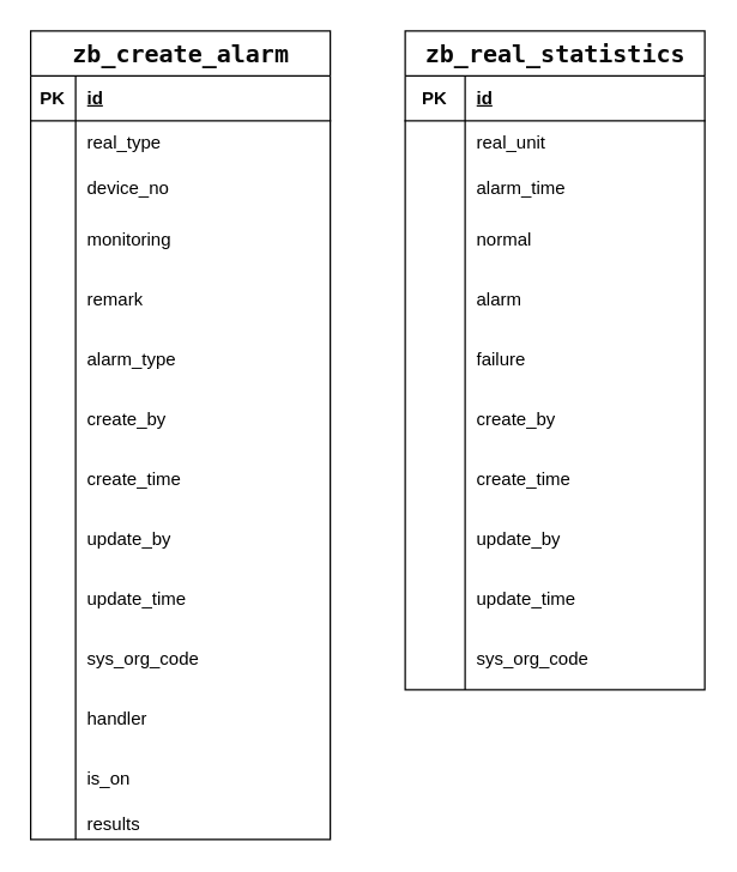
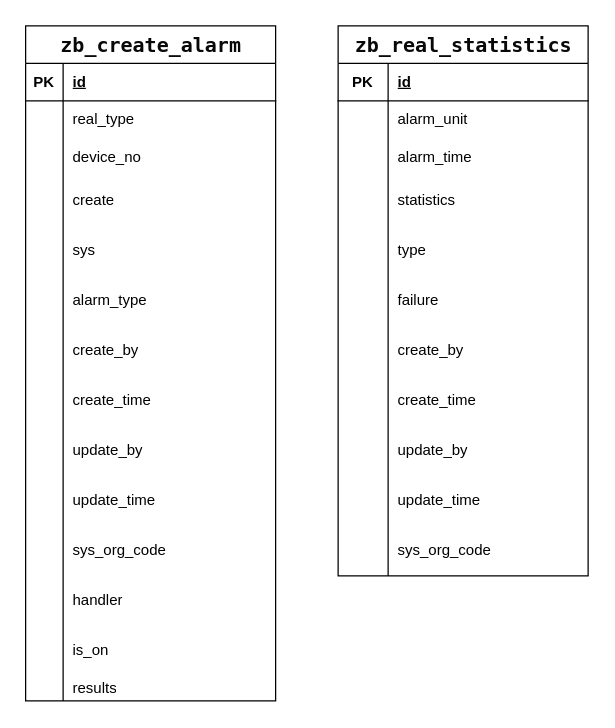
  <mxCell id="0" />
  <mxCell id="1" parent="0" />
  <mxCell id="2" value="&lt;div style=&quot;background-color: rgb(255, 255, 255); color: rgb(8, 8, 8); font-family: &amp;quot;JetBrains Mono&amp;quot;, monospace; font-size: 12pt;&quot;&gt;zb_create_alarm&lt;/div&gt;" style="shape=table;startSize=30;container=1;collapsible=1;childLayout=tableLayout;fixedRows=1;rowLines=0;fontStyle=1;align=center;resizeLast=1;html=1;" parent="1" vertex="1"><mxGeometry x="20" y="20" width="200" height="540" as="geometry"><mxRectangle x="180" y="130" width="150" height="30" as="alternateBounds" /></mxGeometry></mxCell>
  <mxCell id="3" value="" style="shape=tableRow;horizontal=0;startSize=0;swimlaneHead=0;swimlaneBody=0;fillColor=none;collapsible=0;dropTarget=0;points=[[0,0.5],[1,0.5]];portConstraint=eastwest;top=0;left=0;right=0;bottom=1;" parent="2" vertex="1"><mxGeometry y="30" width="200" height="30" as="geometry" /></mxCell>
  <mxCell id="4" value="PK" style="shape=partialRectangle;connectable=0;fillColor=none;top=0;left=0;bottom=0;right=0;fontStyle=1;overflow=hidden;whiteSpace=wrap;html=1;" parent="3" vertex="1"><mxGeometry width="30" height="30" as="geometry"><mxRectangle width="30" height="30" as="alternateBounds" /></mxGeometry></mxCell>
  <mxCell id="5" value="id" style="shape=partialRectangle;connectable=0;fillColor=none;top=0;left=0;bottom=0;right=0;align=left;spacingLeft=6;fontStyle=5;overflow=hidden;whiteSpace=wrap;html=1;" parent="3" vertex="1"><mxGeometry x="30" width="170" height="30" as="geometry"><mxRectangle width="170" height="30" as="alternateBounds" /></mxGeometry></mxCell>
  <mxCell id="6" value="" style="shape=tableRow;horizontal=0;startSize=0;swimlaneHead=0;swimlaneBody=0;fillColor=none;collapsible=0;dropTarget=0;points=[[0,0.5],[1,0.5]];portConstraint=eastwest;top=0;left=0;right=0;bottom=0;" parent="2" vertex="1"><mxGeometry y="60" width="200" height="30" as="geometry" /></mxCell>
  <mxCell id="7" value="" style="shape=partialRectangle;connectable=0;fillColor=none;top=0;left=0;bottom=0;right=0;editable=1;overflow=hidden;whiteSpace=wrap;html=1;" parent="6" vertex="1"><mxGeometry width="30" height="30" as="geometry"><mxRectangle width="30" height="30" as="alternateBounds" /></mxGeometry></mxCell>
  <mxCell id="8" value="real_type" style="shape=partialRectangle;connectable=0;fillColor=none;top=0;left=0;bottom=0;right=0;align=left;spacingLeft=6;overflow=hidden;whiteSpace=wrap;html=1;" parent="6" vertex="1"><mxGeometry x="30" width="170" height="30" as="geometry"><mxRectangle width="170" height="30" as="alternateBounds" /></mxGeometry></mxCell>
  <mxCell id="9" value="" style="shape=tableRow;horizontal=0;startSize=0;swimlaneHead=0;swimlaneBody=0;fillColor=none;collapsible=0;dropTarget=0;points=[[0,0.5],[1,0.5]];portConstraint=eastwest;top=0;left=0;right=0;bottom=0;" parent="2" vertex="1"><mxGeometry y="90" width="200" height="30" as="geometry" /></mxCell>
  <mxCell id="10" value="" style="shape=partialRectangle;connectable=0;fillColor=none;top=0;left=0;bottom=0;right=0;editable=1;overflow=hidden;whiteSpace=wrap;html=1;" parent="9" vertex="1"><mxGeometry width="30" height="30" as="geometry"><mxRectangle width="30" height="30" as="alternateBounds" /></mxGeometry></mxCell>
  <mxCell id="11" value="device_no" style="shape=partialRectangle;connectable=0;fillColor=none;top=0;left=0;bottom=0;right=0;align=left;spacingLeft=6;overflow=hidden;whiteSpace=wrap;html=1;" parent="9" vertex="1"><mxGeometry x="30" width="170" height="30" as="geometry"><mxRectangle width="170" height="30" as="alternateBounds" /></mxGeometry></mxCell>
  <mxCell id="12" value="" style="shape=tableRow;horizontal=0;startSize=0;swimlaneHead=0;swimlaneBody=0;fillColor=none;collapsible=0;dropTarget=0;points=[[0,0.5],[1,0.5]];portConstraint=eastwest;top=0;left=0;right=0;bottom=0;" parent="2" vertex="1"><mxGeometry y="120" width="200" height="40" as="geometry" /></mxCell>
  <mxCell id="13" value="" style="shape=partialRectangle;connectable=0;fillColor=none;top=0;left=0;bottom=0;right=0;editable=1;overflow=hidden;whiteSpace=wrap;html=1;" parent="12" vertex="1"><mxGeometry width="30" height="40" as="geometry"><mxRectangle width="30" height="40" as="alternateBounds" /></mxGeometry></mxCell>
- <mxCell id="14" value="monitoring" style="shape=partialRectangle;connectable=0;fillColor=none;top=0;left=0;bottom=0;right=0;align=left;spacingLeft=6;overflow=hidden;whiteSpace=wrap;html=1;" parent="12" vertex="1"><mxGeometry x="30" width="170" height="40" as="geometry"><mxRectangle width="170" height="40" as="alternateBounds" /></mxGeometry></mxCell>
+ <mxCell id="14" value="create" style="shape=partialRectangle;connectable=0;fillColor=none;top=0;left=0;bottom=0;right=0;align=left;spacingLeft=6;overflow=hidden;whiteSpace=wrap;html=1;" parent="12" vertex="1"><mxGeometry x="30" width="170" height="40" as="geometry"><mxRectangle width="170" height="40" as="alternateBounds" /></mxGeometry></mxCell>
  <mxCell id="15" value="" style="shape=tableRow;horizontal=0;startSize=0;swimlaneHead=0;swimlaneBody=0;fillColor=none;collapsible=0;dropTarget=0;points=[[0,0.5],[1,0.5]];portConstraint=eastwest;top=0;left=0;right=0;bottom=0;" parent="2" vertex="1"><mxGeometry y="160" width="200" height="40" as="geometry" /></mxCell>
  <mxCell id="16" value="" style="shape=partialRectangle;connectable=0;fillColor=none;top=0;left=0;bottom=0;right=0;editable=1;overflow=hidden;whiteSpace=wrap;html=1;" parent="15" vertex="1"><mxGeometry width="30" height="40" as="geometry"><mxRectangle width="30" height="40" as="alternateBounds" /></mxGeometry></mxCell>
- <mxCell id="17" value="remark" style="shape=partialRectangle;connectable=0;fillColor=none;top=0;left=0;bottom=0;right=0;align=left;spacingLeft=6;overflow=hidden;whiteSpace=wrap;html=1;" parent="15" vertex="1"><mxGeometry x="30" width="170" height="40" as="geometry"><mxRectangle width="170" height="40" as="alternateBounds" /></mxGeometry></mxCell>
+ <mxCell id="17" value="sys" style="shape=partialRectangle;connectable=0;fillColor=none;top=0;left=0;bottom=0;right=0;align=left;spacingLeft=6;overflow=hidden;whiteSpace=wrap;html=1;" parent="15" vertex="1"><mxGeometry x="30" width="170" height="40" as="geometry"><mxRectangle width="170" height="40" as="alternateBounds" /></mxGeometry></mxCell>
  <mxCell id="18" value="" style="shape=tableRow;horizontal=0;startSize=0;swimlaneHead=0;swimlaneBody=0;fillColor=none;collapsible=0;dropTarget=0;points=[[0,0.5],[1,0.5]];portConstraint=eastwest;top=0;left=0;right=0;bottom=0;" parent="2" vertex="1"><mxGeometry y="200" width="200" height="40" as="geometry" /></mxCell>
  <mxCell id="19" value="" style="shape=partialRectangle;connectable=0;fillColor=none;top=0;left=0;bottom=0;right=0;editable=1;overflow=hidden;whiteSpace=wrap;html=1;" parent="18" vertex="1"><mxGeometry width="30" height="40" as="geometry"><mxRectangle width="30" height="40" as="alternateBounds" /></mxGeometry></mxCell>
  <mxCell id="20" value="alarm_type" style="shape=partialRectangle;connectable=0;fillColor=none;top=0;left=0;bottom=0;right=0;align=left;spacingLeft=6;overflow=hidden;whiteSpace=wrap;html=1;" parent="18" vertex="1"><mxGeometry x="30" width="170" height="40" as="geometry"><mxRectangle width="170" height="40" as="alternateBounds" /></mxGeometry></mxCell>
  <mxCell id="21" value="" style="shape=tableRow;horizontal=0;startSize=0;swimlaneHead=0;swimlaneBody=0;fillColor=none;collapsible=0;dropTarget=0;points=[[0,0.5],[1,0.5]];portConstraint=eastwest;top=0;left=0;right=0;bottom=0;" parent="2" vertex="1"><mxGeometry y="240" width="200" height="40" as="geometry" /></mxCell>
  <mxCell id="22" value="" style="shape=partialRectangle;connectable=0;fillColor=none;top=0;left=0;bottom=0;right=0;editable=1;overflow=hidden;whiteSpace=wrap;html=1;" parent="21" vertex="1"><mxGeometry width="30" height="40" as="geometry"><mxRectangle width="30" height="40" as="alternateBounds" /></mxGeometry></mxCell>
  <mxCell id="23" value="create_by" style="shape=partialRectangle;connectable=0;fillColor=none;top=0;left=0;bottom=0;right=0;align=left;spacingLeft=6;overflow=hidden;whiteSpace=wrap;html=1;" parent="21" vertex="1"><mxGeometry x="30" width="170" height="40" as="geometry"><mxRectangle width="170" height="40" as="alternateBounds" /></mxGeometry></mxCell>
  <mxCell id="24" value="" style="shape=tableRow;horizontal=0;startSize=0;swimlaneHead=0;swimlaneBody=0;fillColor=none;collapsible=0;dropTarget=0;points=[[0,0.5],[1,0.5]];portConstraint=eastwest;top=0;left=0;right=0;bottom=0;" parent="2" vertex="1"><mxGeometry y="280" width="200" height="40" as="geometry" /></mxCell>
  <mxCell id="25" value="" style="shape=partialRectangle;connectable=0;fillColor=none;top=0;left=0;bottom=0;right=0;editable=1;overflow=hidden;whiteSpace=wrap;html=1;" parent="24" vertex="1"><mxGeometry width="30" height="40" as="geometry"><mxRectangle width="30" height="40" as="alternateBounds" /></mxGeometry></mxCell>
  <mxCell id="26" value="create_time" style="shape=partialRectangle;connectable=0;fillColor=none;top=0;left=0;bottom=0;right=0;align=left;spacingLeft=6;overflow=hidden;whiteSpace=wrap;html=1;" parent="24" vertex="1"><mxGeometry x="30" width="170" height="40" as="geometry"><mxRectangle width="170" height="40" as="alternateBounds" /></mxGeometry></mxCell>
  <mxCell id="27" value="" style="shape=tableRow;horizontal=0;startSize=0;swimlaneHead=0;swimlaneBody=0;fillColor=none;collapsible=0;dropTarget=0;points=[[0,0.5],[1,0.5]];portConstraint=eastwest;top=0;left=0;right=0;bottom=0;" parent="2" vertex="1"><mxGeometry y="320" width="200" height="40" as="geometry" /></mxCell>
  <mxCell id="28" value="" style="shape=partialRectangle;connectable=0;fillColor=none;top=0;left=0;bottom=0;right=0;editable=1;overflow=hidden;whiteSpace=wrap;html=1;" parent="27" vertex="1"><mxGeometry width="30" height="40" as="geometry"><mxRectangle width="30" height="40" as="alternateBounds" /></mxGeometry></mxCell>
  <mxCell id="29" value="update_by" style="shape=partialRectangle;connectable=0;fillColor=none;top=0;left=0;bottom=0;right=0;align=left;spacingLeft=6;overflow=hidden;whiteSpace=wrap;html=1;" parent="27" vertex="1"><mxGeometry x="30" width="170" height="40" as="geometry"><mxRectangle width="170" height="40" as="alternateBounds" /></mxGeometry></mxCell>
  <mxCell id="30" value="" style="shape=tableRow;horizontal=0;startSize=0;swimlaneHead=0;swimlaneBody=0;fillColor=none;collapsible=0;dropTarget=0;points=[[0,0.5],[1,0.5]];portConstraint=eastwest;top=0;left=0;right=0;bottom=0;" parent="2" vertex="1"><mxGeometry y="360" width="200" height="40" as="geometry" /></mxCell>
  <mxCell id="31" value="" style="shape=partialRectangle;connectable=0;fillColor=none;top=0;left=0;bottom=0;right=0;editable=1;overflow=hidden;whiteSpace=wrap;html=1;" parent="30" vertex="1"><mxGeometry width="30" height="40" as="geometry"><mxRectangle width="30" height="40" as="alternateBounds" /></mxGeometry></mxCell>
  <mxCell id="32" value="update_time" style="shape=partialRectangle;connectable=0;fillColor=none;top=0;left=0;bottom=0;right=0;align=left;spacingLeft=6;overflow=hidden;whiteSpace=wrap;html=1;" parent="30" vertex="1"><mxGeometry x="30" width="170" height="40" as="geometry"><mxRectangle width="170" height="40" as="alternateBounds" /></mxGeometry></mxCell>
  <mxCell id="33" value="" style="shape=tableRow;horizontal=0;startSize=0;swimlaneHead=0;swimlaneBody=0;fillColor=none;collapsible=0;dropTarget=0;points=[[0,0.5],[1,0.5]];portConstraint=eastwest;top=0;left=0;right=0;bottom=0;" parent="2" vertex="1"><mxGeometry y="400" width="200" height="40" as="geometry" /></mxCell>
  <mxCell id="34" value="" style="shape=partialRectangle;connectable=0;fillColor=none;top=0;left=0;bottom=0;right=0;editable=1;overflow=hidden;whiteSpace=wrap;html=1;" parent="33" vertex="1"><mxGeometry width="30" height="40" as="geometry"><mxRectangle width="30" height="40" as="alternateBounds" /></mxGeometry></mxCell>
  <mxCell id="35" value="sys_org_code" style="shape=partialRectangle;connectable=0;fillColor=none;top=0;left=0;bottom=0;right=0;align=left;spacingLeft=6;overflow=hidden;whiteSpace=wrap;html=1;" parent="33" vertex="1"><mxGeometry x="30" width="170" height="40" as="geometry"><mxRectangle width="170" height="40" as="alternateBounds" /></mxGeometry></mxCell>
  <mxCell id="36" value="" style="shape=tableRow;horizontal=0;startSize=0;swimlaneHead=0;swimlaneBody=0;fillColor=none;collapsible=0;dropTarget=0;points=[[0,0.5],[1,0.5]];portConstraint=eastwest;top=0;left=0;right=0;bottom=0;" parent="2" vertex="1"><mxGeometry y="440" width="200" height="40" as="geometry" /></mxCell>
  <mxCell id="37" value="" style="shape=partialRectangle;connectable=0;fillColor=none;top=0;left=0;bottom=0;right=0;editable=1;overflow=hidden;whiteSpace=wrap;html=1;" parent="36" vertex="1"><mxGeometry width="30" height="40" as="geometry"><mxRectangle width="30" height="40" as="alternateBounds" /></mxGeometry></mxCell>
  <mxCell id="38" value="handler" style="shape=partialRectangle;connectable=0;fillColor=none;top=0;left=0;bottom=0;right=0;align=left;spacingLeft=6;overflow=hidden;whiteSpace=wrap;html=1;" parent="36" vertex="1"><mxGeometry x="30" width="170" height="40" as="geometry"><mxRectangle width="170" height="40" as="alternateBounds" /></mxGeometry></mxCell>
  <mxCell id="39" value="" style="shape=tableRow;horizontal=0;startSize=0;swimlaneHead=0;swimlaneBody=0;fillColor=none;collapsible=0;dropTarget=0;points=[[0,0.5],[1,0.5]];portConstraint=eastwest;top=0;left=0;right=0;bottom=0;" parent="2" vertex="1"><mxGeometry y="480" width="200" height="40" as="geometry" /></mxCell>
  <mxCell id="40" value="" style="shape=partialRectangle;connectable=0;fillColor=none;top=0;left=0;bottom=0;right=0;editable=1;overflow=hidden;whiteSpace=wrap;html=1;" parent="39" vertex="1"><mxGeometry width="30" height="40" as="geometry"><mxRectangle width="30" height="40" as="alternateBounds" /></mxGeometry></mxCell>
  <mxCell id="41" value="is_on" style="shape=partialRectangle;connectable=0;fillColor=none;top=0;left=0;bottom=0;right=0;align=left;spacingLeft=6;overflow=hidden;whiteSpace=wrap;html=1;" parent="39" vertex="1"><mxGeometry x="30" width="170" height="40" as="geometry"><mxRectangle width="170" height="40" as="alternateBounds" /></mxGeometry></mxCell>
  <mxCell id="42" value="" style="shape=tableRow;horizontal=0;startSize=0;swimlaneHead=0;swimlaneBody=0;fillColor=none;collapsible=0;dropTarget=0;points=[[0,0.5],[1,0.5]];portConstraint=eastwest;top=0;left=0;right=0;bottom=0;" parent="2" vertex="1"><mxGeometry y="520" width="200" height="20" as="geometry" /></mxCell>
  <mxCell id="43" value="" style="shape=partialRectangle;connectable=0;fillColor=none;top=0;left=0;bottom=0;right=0;editable=1;overflow=hidden;whiteSpace=wrap;html=1;" parent="42" vertex="1"><mxGeometry width="30" height="20" as="geometry"><mxRectangle width="30" height="20" as="alternateBounds" /></mxGeometry></mxCell>
  <mxCell id="44" value="results" style="shape=partialRectangle;connectable=0;fillColor=none;top=0;left=0;bottom=0;right=0;align=left;spacingLeft=6;overflow=hidden;whiteSpace=wrap;html=1;" parent="42" vertex="1"><mxGeometry x="30" width="170" height="20" as="geometry"><mxRectangle width="170" height="20" as="alternateBounds" /></mxGeometry></mxCell>
  <mxCell id="45" value="&lt;div style=&quot;background-color: rgb(255, 255, 255); color: rgb(8, 8, 8); font-family: &amp;quot;JetBrains Mono&amp;quot;, monospace; font-size: 12pt;&quot;&gt;zb_real_statistics&lt;/div&gt;" style="shape=table;startSize=30;container=1;collapsible=1;childLayout=tableLayout;fixedRows=1;rowLines=0;fontStyle=1;align=center;resizeLast=1;html=1;" vertex="1" parent="1"><mxGeometry x="270" y="20" width="200" height="440" as="geometry"><mxRectangle x="180" y="130" width="150" height="30" as="alternateBounds" /></mxGeometry></mxCell>
  <mxCell id="46" value="" style="shape=tableRow;horizontal=0;startSize=0;swimlaneHead=0;swimlaneBody=0;fillColor=none;collapsible=0;dropTarget=0;points=[[0,0.5],[1,0.5]];portConstraint=eastwest;top=0;left=0;right=0;bottom=1;" vertex="1" parent="45"><mxGeometry y="30" width="200" height="30" as="geometry" /></mxCell>
  <mxCell id="47" value="PK" style="shape=partialRectangle;connectable=0;fillColor=none;top=0;left=0;bottom=0;right=0;fontStyle=1;overflow=hidden;whiteSpace=wrap;html=1;" vertex="1" parent="46"><mxGeometry width="40" height="30" as="geometry"><mxRectangle width="40" height="30" as="alternateBounds" /></mxGeometry></mxCell>
  <mxCell id="48" value="id" style="shape=partialRectangle;connectable=0;fillColor=none;top=0;left=0;bottom=0;right=0;align=left;spacingLeft=6;fontStyle=5;overflow=hidden;whiteSpace=wrap;html=1;" vertex="1" parent="46"><mxGeometry x="40" width="160" height="30" as="geometry"><mxRectangle width="160" height="30" as="alternateBounds" /></mxGeometry></mxCell>
  <mxCell id="49" value="" style="shape=tableRow;horizontal=0;startSize=0;swimlaneHead=0;swimlaneBody=0;fillColor=none;collapsible=0;dropTarget=0;points=[[0,0.5],[1,0.5]];portConstraint=eastwest;top=0;left=0;right=0;bottom=0;" vertex="1" parent="45"><mxGeometry y="60" width="200" height="30" as="geometry" /></mxCell>
  <mxCell id="50" value="" style="shape=partialRectangle;connectable=0;fillColor=none;top=0;left=0;bottom=0;right=0;editable=1;overflow=hidden;whiteSpace=wrap;html=1;" vertex="1" parent="49"><mxGeometry width="40" height="30" as="geometry"><mxRectangle width="40" height="30" as="alternateBounds" /></mxGeometry></mxCell>
- <mxCell id="51" value="real_unit" style="shape=partialRectangle;connectable=0;fillColor=none;top=0;left=0;bottom=0;right=0;align=left;spacingLeft=6;overflow=hidden;whiteSpace=wrap;html=1;" vertex="1" parent="49"><mxGeometry x="40" width="160" height="30" as="geometry"><mxRectangle width="160" height="30" as="alternateBounds" /></mxGeometry></mxCell>
+ <mxCell id="51" value="alarm_unit" style="shape=partialRectangle;connectable=0;fillColor=none;top=0;left=0;bottom=0;right=0;align=left;spacingLeft=6;overflow=hidden;whiteSpace=wrap;html=1;" vertex="1" parent="49"><mxGeometry x="40" width="160" height="30" as="geometry"><mxRectangle width="160" height="30" as="alternateBounds" /></mxGeometry></mxCell>
  <mxCell id="52" value="" style="shape=tableRow;horizontal=0;startSize=0;swimlaneHead=0;swimlaneBody=0;fillColor=none;collapsible=0;dropTarget=0;points=[[0,0.5],[1,0.5]];portConstraint=eastwest;top=0;left=0;right=0;bottom=0;" vertex="1" parent="45"><mxGeometry y="90" width="200" height="30" as="geometry" /></mxCell>
  <mxCell id="53" value="" style="shape=partialRectangle;connectable=0;fillColor=none;top=0;left=0;bottom=0;right=0;editable=1;overflow=hidden;whiteSpace=wrap;html=1;" vertex="1" parent="52"><mxGeometry width="40" height="30" as="geometry"><mxRectangle width="40" height="30" as="alternateBounds" /></mxGeometry></mxCell>
  <mxCell id="54" value="alarm_time" style="shape=partialRectangle;connectable=0;fillColor=none;top=0;left=0;bottom=0;right=0;align=left;spacingLeft=6;overflow=hidden;whiteSpace=wrap;html=1;" vertex="1" parent="52"><mxGeometry x="40" width="160" height="30" as="geometry"><mxRectangle width="160" height="30" as="alternateBounds" /></mxGeometry></mxCell>
  <mxCell id="55" value="" style="shape=tableRow;horizontal=0;startSize=0;swimlaneHead=0;swimlaneBody=0;fillColor=none;collapsible=0;dropTarget=0;points=[[0,0.5],[1,0.5]];portConstraint=eastwest;top=0;left=0;right=0;bottom=0;" vertex="1" parent="45"><mxGeometry y="120" width="200" height="40" as="geometry" /></mxCell>
  <mxCell id="56" value="" style="shape=partialRectangle;connectable=0;fillColor=none;top=0;left=0;bottom=0;right=0;editable=1;overflow=hidden;whiteSpace=wrap;html=1;" vertex="1" parent="55"><mxGeometry width="40" height="40" as="geometry"><mxRectangle width="40" height="40" as="alternateBounds" /></mxGeometry></mxCell>
- <mxCell id="57" value="normal" style="shape=partialRectangle;connectable=0;fillColor=none;top=0;left=0;bottom=0;right=0;align=left;spacingLeft=6;overflow=hidden;whiteSpace=wrap;html=1;" vertex="1" parent="55"><mxGeometry x="40" width="160" height="40" as="geometry"><mxRectangle width="160" height="40" as="alternateBounds" /></mxGeometry></mxCell>
+ <mxCell id="57" value="statistics" style="shape=partialRectangle;connectable=0;fillColor=none;top=0;left=0;bottom=0;right=0;align=left;spacingLeft=6;overflow=hidden;whiteSpace=wrap;html=1;" vertex="1" parent="55"><mxGeometry x="40" width="160" height="40" as="geometry"><mxRectangle width="160" height="40" as="alternateBounds" /></mxGeometry></mxCell>
  <mxCell id="58" value="" style="shape=tableRow;horizontal=0;startSize=0;swimlaneHead=0;swimlaneBody=0;fillColor=none;collapsible=0;dropTarget=0;points=[[0,0.5],[1,0.5]];portConstraint=eastwest;top=0;left=0;right=0;bottom=0;" vertex="1" parent="45"><mxGeometry y="160" width="200" height="40" as="geometry" /></mxCell>
  <mxCell id="59" value="" style="shape=partialRectangle;connectable=0;fillColor=none;top=0;left=0;bottom=0;right=0;editable=1;overflow=hidden;whiteSpace=wrap;html=1;" vertex="1" parent="58"><mxGeometry width="40" height="40" as="geometry"><mxRectangle width="40" height="40" as="alternateBounds" /></mxGeometry></mxCell>
- <mxCell id="60" value="alarm" style="shape=partialRectangle;connectable=0;fillColor=none;top=0;left=0;bottom=0;right=0;align=left;spacingLeft=6;overflow=hidden;whiteSpace=wrap;html=1;" vertex="1" parent="58"><mxGeometry x="40" width="160" height="40" as="geometry"><mxRectangle width="160" height="40" as="alternateBounds" /></mxGeometry></mxCell>
+ <mxCell id="60" value="type" style="shape=partialRectangle;connectable=0;fillColor=none;top=0;left=0;bottom=0;right=0;align=left;spacingLeft=6;overflow=hidden;whiteSpace=wrap;html=1;" vertex="1" parent="58"><mxGeometry x="40" width="160" height="40" as="geometry"><mxRectangle width="160" height="40" as="alternateBounds" /></mxGeometry></mxCell>
  <mxCell id="61" value="" style="shape=tableRow;horizontal=0;startSize=0;swimlaneHead=0;swimlaneBody=0;fillColor=none;collapsible=0;dropTarget=0;points=[[0,0.5],[1,0.5]];portConstraint=eastwest;top=0;left=0;right=0;bottom=0;" vertex="1" parent="45"><mxGeometry y="200" width="200" height="40" as="geometry" /></mxCell>
  <mxCell id="62" value="" style="shape=partialRectangle;connectable=0;fillColor=none;top=0;left=0;bottom=0;right=0;editable=1;overflow=hidden;whiteSpace=wrap;html=1;" vertex="1" parent="61"><mxGeometry width="40" height="40" as="geometry"><mxRectangle width="40" height="40" as="alternateBounds" /></mxGeometry></mxCell>
  <mxCell id="63" value="failure" style="shape=partialRectangle;connectable=0;fillColor=none;top=0;left=0;bottom=0;right=0;align=left;spacingLeft=6;overflow=hidden;whiteSpace=wrap;html=1;" vertex="1" parent="61"><mxGeometry x="40" width="160" height="40" as="geometry"><mxRectangle width="160" height="40" as="alternateBounds" /></mxGeometry></mxCell>
  <mxCell id="64" value="" style="shape=tableRow;horizontal=0;startSize=0;swimlaneHead=0;swimlaneBody=0;fillColor=none;collapsible=0;dropTarget=0;points=[[0,0.5],[1,0.5]];portConstraint=eastwest;top=0;left=0;right=0;bottom=0;" vertex="1" parent="45"><mxGeometry y="240" width="200" height="40" as="geometry" /></mxCell>
  <mxCell id="65" value="" style="shape=partialRectangle;connectable=0;fillColor=none;top=0;left=0;bottom=0;right=0;editable=1;overflow=hidden;whiteSpace=wrap;html=1;" vertex="1" parent="64"><mxGeometry width="40" height="40" as="geometry"><mxRectangle width="40" height="40" as="alternateBounds" /></mxGeometry></mxCell>
  <mxCell id="66" value="create_by" style="shape=partialRectangle;connectable=0;fillColor=none;top=0;left=0;bottom=0;right=0;align=left;spacingLeft=6;overflow=hidden;whiteSpace=wrap;html=1;" vertex="1" parent="64"><mxGeometry x="40" width="160" height="40" as="geometry"><mxRectangle width="160" height="40" as="alternateBounds" /></mxGeometry></mxCell>
  <mxCell id="67" value="" style="shape=tableRow;horizontal=0;startSize=0;swimlaneHead=0;swimlaneBody=0;fillColor=none;collapsible=0;dropTarget=0;points=[[0,0.5],[1,0.5]];portConstraint=eastwest;top=0;left=0;right=0;bottom=0;" vertex="1" parent="45"><mxGeometry y="280" width="200" height="40" as="geometry" /></mxCell>
  <mxCell id="68" value="" style="shape=partialRectangle;connectable=0;fillColor=none;top=0;left=0;bottom=0;right=0;editable=1;overflow=hidden;whiteSpace=wrap;html=1;" vertex="1" parent="67"><mxGeometry width="40" height="40" as="geometry"><mxRectangle width="40" height="40" as="alternateBounds" /></mxGeometry></mxCell>
  <mxCell id="69" value="create_time" style="shape=partialRectangle;connectable=0;fillColor=none;top=0;left=0;bottom=0;right=0;align=left;spacingLeft=6;overflow=hidden;whiteSpace=wrap;html=1;" vertex="1" parent="67"><mxGeometry x="40" width="160" height="40" as="geometry"><mxRectangle width="160" height="40" as="alternateBounds" /></mxGeometry></mxCell>
  <mxCell id="70" value="" style="shape=tableRow;horizontal=0;startSize=0;swimlaneHead=0;swimlaneBody=0;fillColor=none;collapsible=0;dropTarget=0;points=[[0,0.5],[1,0.5]];portConstraint=eastwest;top=0;left=0;right=0;bottom=0;" vertex="1" parent="45"><mxGeometry y="320" width="200" height="40" as="geometry" /></mxCell>
  <mxCell id="71" value="" style="shape=partialRectangle;connectable=0;fillColor=none;top=0;left=0;bottom=0;right=0;editable=1;overflow=hidden;whiteSpace=wrap;html=1;" vertex="1" parent="70"><mxGeometry width="40" height="40" as="geometry"><mxRectangle width="40" height="40" as="alternateBounds" /></mxGeometry></mxCell>
  <mxCell id="72" value="update_by" style="shape=partialRectangle;connectable=0;fillColor=none;top=0;left=0;bottom=0;right=0;align=left;spacingLeft=6;overflow=hidden;whiteSpace=wrap;html=1;" vertex="1" parent="70"><mxGeometry x="40" width="160" height="40" as="geometry"><mxRectangle width="160" height="40" as="alternateBounds" /></mxGeometry></mxCell>
  <mxCell id="73" value="" style="shape=tableRow;horizontal=0;startSize=0;swimlaneHead=0;swimlaneBody=0;fillColor=none;collapsible=0;dropTarget=0;points=[[0,0.5],[1,0.5]];portConstraint=eastwest;top=0;left=0;right=0;bottom=0;" vertex="1" parent="45"><mxGeometry y="360" width="200" height="40" as="geometry" /></mxCell>
  <mxCell id="74" value="" style="shape=partialRectangle;connectable=0;fillColor=none;top=0;left=0;bottom=0;right=0;editable=1;overflow=hidden;whiteSpace=wrap;html=1;" vertex="1" parent="73"><mxGeometry width="40" height="40" as="geometry"><mxRectangle width="40" height="40" as="alternateBounds" /></mxGeometry></mxCell>
  <mxCell id="75" value="update_time" style="shape=partialRectangle;connectable=0;fillColor=none;top=0;left=0;bottom=0;right=0;align=left;spacingLeft=6;overflow=hidden;whiteSpace=wrap;html=1;" vertex="1" parent="73"><mxGeometry x="40" width="160" height="40" as="geometry"><mxRectangle width="160" height="40" as="alternateBounds" /></mxGeometry></mxCell>
  <mxCell id="76" value="" style="shape=tableRow;horizontal=0;startSize=0;swimlaneHead=0;swimlaneBody=0;fillColor=none;collapsible=0;dropTarget=0;points=[[0,0.5],[1,0.5]];portConstraint=eastwest;top=0;left=0;right=0;bottom=0;" vertex="1" parent="45"><mxGeometry y="400" width="200" height="40" as="geometry" /></mxCell>
  <mxCell id="77" value="" style="shape=partialRectangle;connectable=0;fillColor=none;top=0;left=0;bottom=0;right=0;editable=1;overflow=hidden;whiteSpace=wrap;html=1;" vertex="1" parent="76"><mxGeometry width="40" height="40" as="geometry"><mxRectangle width="40" height="40" as="alternateBounds" /></mxGeometry></mxCell>
  <mxCell id="78" value="sys_org_code" style="shape=partialRectangle;connectable=0;fillColor=none;top=0;left=0;bottom=0;right=0;align=left;spacingLeft=6;overflow=hidden;whiteSpace=wrap;html=1;" vertex="1" parent="76"><mxGeometry x="40" width="160" height="40" as="geometry"><mxRectangle width="160" height="40" as="alternateBounds" /></mxGeometry></mxCell>
